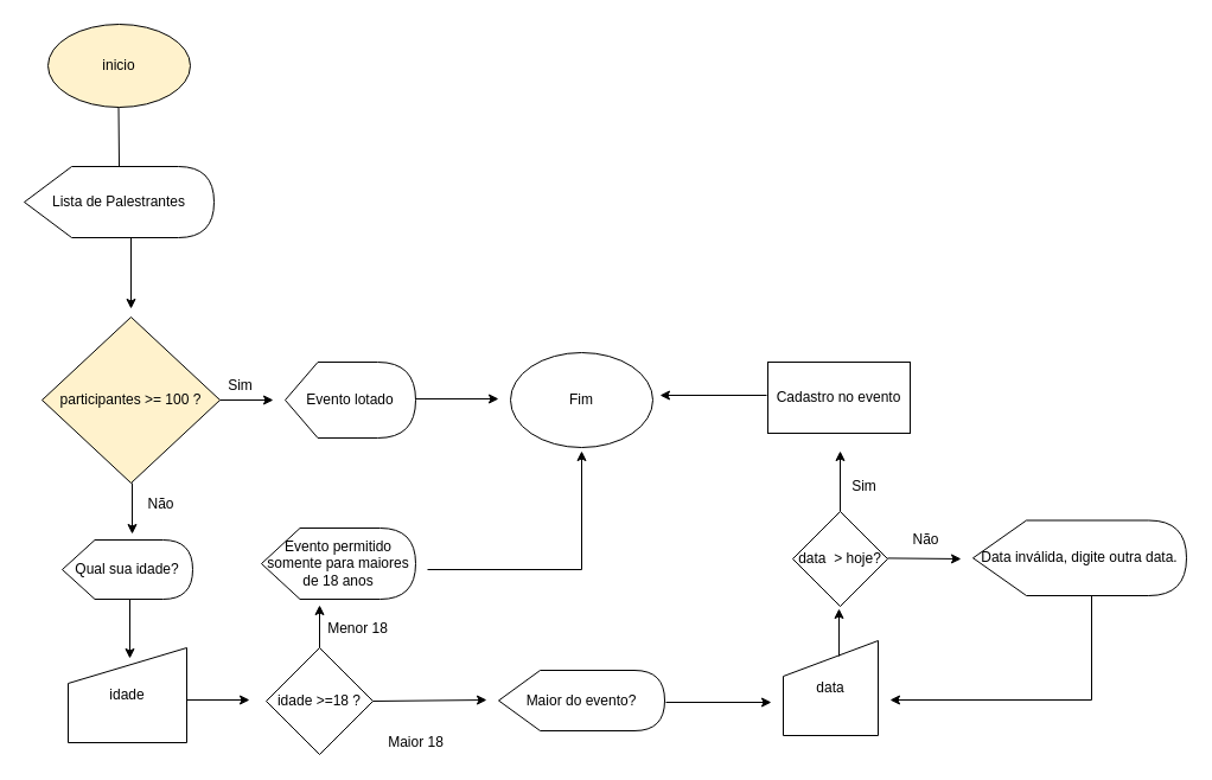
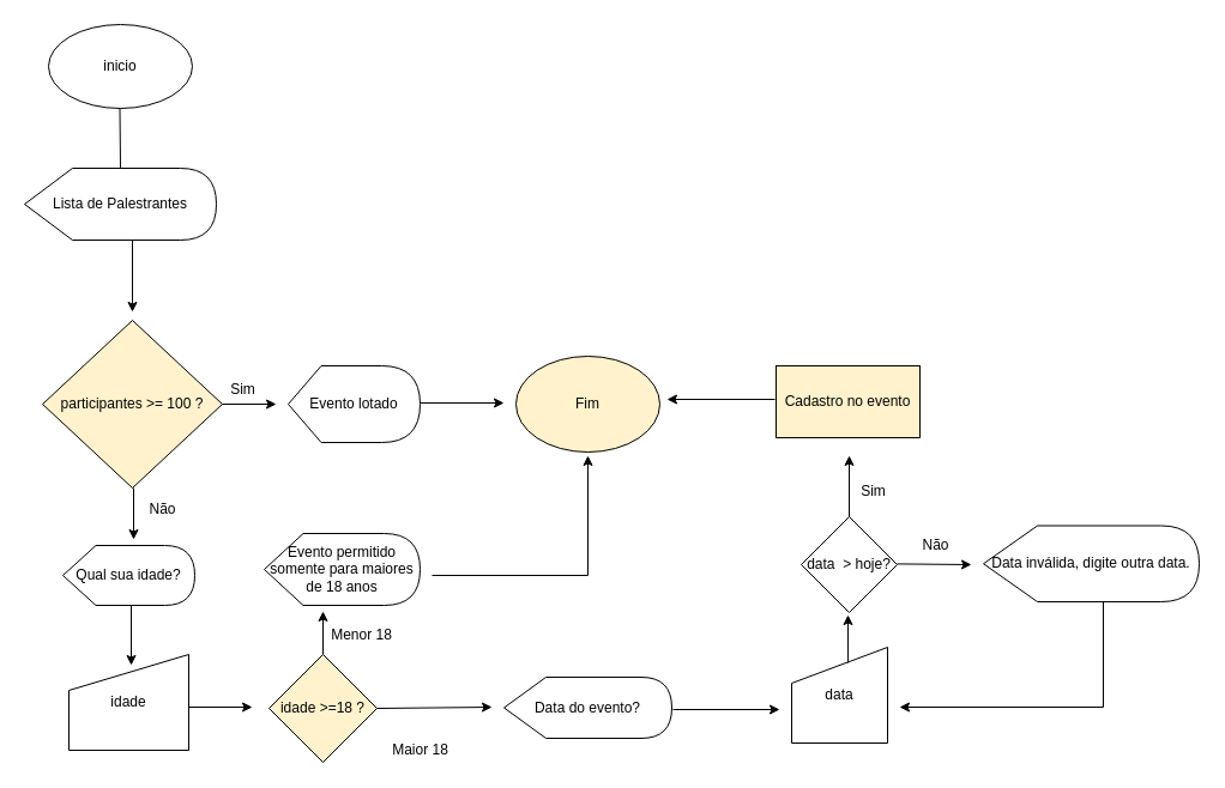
  <mxCell id="0" />
  <mxCell id="1" parent="0" />
- <mxCell id="2" value="inicio" style="ellipse;whiteSpace=wrap;html=1;fillColor=#fff2cc;" vertex="1" parent="1"><mxGeometry x="40" y="20" width="120" height="70" as="geometry" /></mxCell>
+ <mxCell id="2" value="inicio" style="ellipse;whiteSpace=wrap;html=1;" vertex="1" parent="1"><mxGeometry x="40" y="20" width="120" height="70" as="geometry" /></mxCell>
  <mxCell id="3" value="Lista de Palestrantes" style="shape=display;whiteSpace=wrap;html=1;" vertex="1" parent="1"><mxGeometry x="20" y="140" width="160" height="60" as="geometry" /></mxCell>
  <mxCell id="4" value="" style="endArrow=none;html=1;rounded=0;" edge="1" parent="1"><mxGeometry width="50" height="50" relative="1" as="geometry"><mxPoint x="99.5" y="90" as="sourcePoint" /><mxPoint x="100" y="140" as="targetPoint" /></mxGeometry></mxCell>
  <mxCell id="5" value="" style="endArrow=classic;html=1;rounded=0;" edge="1" parent="1"><mxGeometry width="50" height="50" relative="1" as="geometry"><mxPoint x="110" y="200" as="sourcePoint" /><mxPoint x="110" y="260" as="targetPoint" /></mxGeometry></mxCell>
  <mxCell id="6" value="idade" style="shape=manualInput;whiteSpace=wrap;html=1;" vertex="1" parent="1"><mxGeometry x="57" y="546" width="100" height="80" as="geometry" /></mxCell>
  <mxCell id="7" value="participantes &amp;gt;= 100 ?" style="rhombus;whiteSpace=wrap;html=1;fillColor=#fff2cc;" vertex="1" parent="1"><mxGeometry x="35" y="267" width="150" height="140" as="geometry" /></mxCell>
  <mxCell id="8" value="" style="endArrow=classic;html=1;rounded=0;" edge="1" parent="1"><mxGeometry width="50" height="50" relative="1" as="geometry"><mxPoint x="185" y="337" as="sourcePoint" /><mxPoint x="230" y="337" as="targetPoint" /></mxGeometry></mxCell>
  <mxCell id="9" value="" style="endArrow=classic;html=1;rounded=0;" edge="1" parent="1"><mxGeometry width="50" height="50" relative="1" as="geometry"><mxPoint x="111" y="407" as="sourcePoint" /><mxPoint x="111" y="450" as="targetPoint" /></mxGeometry></mxCell>
  <mxCell id="10" value="Não" style="text;html=1;align=center;verticalAlign=middle;resizable=0;points=[];autosize=1;strokeColor=none;fillColor=none;" vertex="1" parent="1"><mxGeometry x="115" y="415" width="40" height="20" as="geometry" /></mxCell>
  <mxCell id="11" value="Sim" style="text;html=1;align=center;verticalAlign=middle;resizable=0;points=[];autosize=1;strokeColor=none;fillColor=none;" vertex="1" parent="1"><mxGeometry x="182" y="315" width="40" height="20" as="geometry" /></mxCell>
- <mxCell id="12" value="Fim" style="ellipse;whiteSpace=wrap;html=1;" vertex="1" parent="1"><mxGeometry x="430" y="297" width="120" height="80" as="geometry" /></mxCell>
+ <mxCell id="12" value="Fim" style="ellipse;whiteSpace=wrap;html=1;fillColor=#fff2cc;" vertex="1" parent="1"><mxGeometry x="430" y="297" width="120" height="80" as="geometry" /></mxCell>
  <mxCell id="13" value="Evento lotado" style="shape=display;whiteSpace=wrap;html=1;" vertex="1" parent="1"><mxGeometry x="240" y="305" width="110" height="64" as="geometry" /></mxCell>
  <mxCell id="14" value="" style="endArrow=classic;html=1;rounded=0;" edge="1" parent="1"><mxGeometry width="50" height="50" relative="1" as="geometry"><mxPoint x="350" y="336" as="sourcePoint" /><mxPoint x="420" y="336" as="targetPoint" /></mxGeometry></mxCell>
  <mxCell id="15" value="" style="endArrow=classic;html=1;rounded=0;" edge="1" parent="1"><mxGeometry width="50" height="50" relative="1" as="geometry"><mxPoint x="269" y="546" as="sourcePoint" /><mxPoint x="269" y="510" as="targetPoint" /></mxGeometry></mxCell>
- <mxCell id="16" value="idade &amp;gt;=18 ?" style="rhombus;whiteSpace=wrap;html=1;" vertex="1" parent="1"><mxGeometry x="224" y="546" width="90" height="90" as="geometry" /></mxCell>
+ <mxCell id="16" value="idade &amp;gt;=18 ?" style="rhombus;whiteSpace=wrap;html=1;fillColor=#fff2cc;" vertex="1" parent="1"><mxGeometry x="224" y="546" width="90" height="90" as="geometry" /></mxCell>
  <mxCell id="17" value="Qual sua idade?" style="shape=display;whiteSpace=wrap;html=1;" vertex="1" parent="1"><mxGeometry x="52" y="455" width="110" height="50" as="geometry" /></mxCell>
  <mxCell id="18" value="Menor 18" style="text;html=1;align=center;verticalAlign=middle;resizable=0;points=[];autosize=1;strokeColor=none;fillColor=none;" vertex="1" parent="1"><mxGeometry x="266" y="520" width="70" height="20" as="geometry" /></mxCell>
  <mxCell id="19" value="Maior 18" style="text;html=1;align=center;verticalAlign=middle;resizable=0;points=[];autosize=1;strokeColor=none;fillColor=none;" vertex="1" parent="1"><mxGeometry x="320" y="616" width="60" height="20" as="geometry" /></mxCell>
  <mxCell id="20" value="" style="endArrow=classic;html=1;rounded=0;" edge="1" parent="1"><mxGeometry width="50" height="50" relative="1" as="geometry"><mxPoint x="109" y="505" as="sourcePoint" /><mxPoint x="109" y="555" as="targetPoint" /></mxGeometry></mxCell>
  <mxCell id="21" value="Evento permitido somente para maiores de 18 anos" style="shape=display;whiteSpace=wrap;html=1;" vertex="1" parent="1"><mxGeometry x="220" y="445" width="130" height="60" as="geometry" /></mxCell>
  <mxCell id="22" value="" style="endArrow=classic;html=1;rounded=0;" edge="1" parent="1"><mxGeometry width="50" height="50" relative="1" as="geometry"><mxPoint x="360" y="480" as="sourcePoint" /><mxPoint x="490" y="380" as="targetPoint" /><Array as="points"><mxPoint x="490" y="480" /></Array></mxGeometry></mxCell>
  <mxCell id="23" value="" style="endArrow=classic;html=1;rounded=0;" edge="1" parent="1"><mxGeometry width="50" height="50" relative="1" as="geometry"><mxPoint x="157" y="590" as="sourcePoint" /><mxPoint x="210" y="590" as="targetPoint" /></mxGeometry></mxCell>
  <mxCell id="24" value="" style="endArrow=classic;html=1;rounded=0;" edge="1" parent="1"><mxGeometry width="50" height="50" relative="1" as="geometry"><mxPoint x="314" y="591" as="sourcePoint" /><mxPoint x="410" y="590" as="targetPoint" /></mxGeometry></mxCell>
- <mxCell id="25" value="Maior do evento?" style="shape=display;whiteSpace=wrap;html=1;" vertex="1" parent="1"><mxGeometry x="420" y="565" width="140" height="51" as="geometry" /></mxCell>
+ <mxCell id="25" value="Data do evento?" style="shape=display;whiteSpace=wrap;html=1;" vertex="1" parent="1"><mxGeometry x="420" y="565" width="140" height="51" as="geometry" /></mxCell>
  <mxCell id="26" value="data" style="shape=manualInput;whiteSpace=wrap;html=1;" vertex="1" parent="1"><mxGeometry x="660" y="540" width="80" height="80" as="geometry" /></mxCell>
  <mxCell id="27" value="" style="endArrow=classic;html=1;rounded=0;" edge="1" parent="1"><mxGeometry width="50" height="50" relative="1" as="geometry"><mxPoint x="561" y="592" as="sourcePoint" /><mxPoint x="650" y="592" as="targetPoint" /></mxGeometry></mxCell>
  <mxCell id="28" value="data&amp;nbsp; &amp;gt; hoje?" style="rhombus;whiteSpace=wrap;html=1;" vertex="1" parent="1"><mxGeometry x="668" y="431" width="80" height="80" as="geometry" /></mxCell>
  <mxCell id="29" value="" style="endArrow=classic;html=1;rounded=0;exitX=0.588;exitY=0.25;exitDx=0;exitDy=0;exitPerimeter=0;" edge="1" parent="1"><mxGeometry width="50" height="50" relative="1" as="geometry"><mxPoint x="707.04" y="553" as="sourcePoint" /><mxPoint x="707" y="513" as="targetPoint" /></mxGeometry></mxCell>
  <mxCell id="30" value="" style="endArrow=classic;html=1;rounded=0;" edge="1" parent="1"><mxGeometry width="50" height="50" relative="1" as="geometry"><mxPoint x="748" y="470.41" as="sourcePoint" /><mxPoint x="810" y="471" as="targetPoint" /></mxGeometry></mxCell>
  <mxCell id="31" value="Data inválida, digite outra data." style="shape=display;whiteSpace=wrap;html=1;" vertex="1" parent="1"><mxGeometry x="820" y="438.5" width="180" height="63.5" as="geometry" /></mxCell>
  <mxCell id="32" value="" style="endArrow=classic;html=1;rounded=0;" edge="1" parent="1"><mxGeometry width="50" height="50" relative="1" as="geometry"><mxPoint x="708" y="431" as="sourcePoint" /><mxPoint x="708" y="380" as="targetPoint" /></mxGeometry></mxCell>
- <mxCell id="33" value="Cadastro no evento" style="rounded=0;whiteSpace=wrap;html=1;" vertex="1" parent="1"><mxGeometry x="647" y="305" width="120" height="60" as="geometry" /></mxCell>
+ <mxCell id="33" value="Cadastro no evento" style="rounded=0;whiteSpace=wrap;html=1;fillColor=#fff2cc;" vertex="1" parent="1"><mxGeometry x="647" y="305" width="120" height="60" as="geometry" /></mxCell>
  <mxCell id="34" value="" style="endArrow=classic;html=1;rounded=0;" edge="1" parent="1"><mxGeometry width="50" height="50" relative="1" as="geometry"><mxPoint x="646" y="333" as="sourcePoint" /><mxPoint x="556" y="333" as="targetPoint" /></mxGeometry></mxCell>
  <mxCell id="35" value="Não" style="text;html=1;align=center;verticalAlign=middle;resizable=0;points=[];autosize=1;strokeColor=none;fillColor=none;" vertex="1" parent="1"><mxGeometry x="760" y="445" width="40" height="20" as="geometry" /></mxCell>
  <mxCell id="36" value="Sim" style="text;html=1;align=center;verticalAlign=middle;resizable=0;points=[];autosize=1;strokeColor=none;fillColor=none;" vertex="1" parent="1"><mxGeometry x="708" y="400" width="40" height="20" as="geometry" /></mxCell>
  <mxCell id="37" value="" style="endArrow=classic;html=1;rounded=0;" edge="1" parent="1"><mxGeometry width="50" height="50" relative="1" as="geometry"><mxPoint x="920" y="502" as="sourcePoint" /><mxPoint x="750" y="590" as="targetPoint" /><Array as="points"><mxPoint x="920" y="590" /></Array></mxGeometry></mxCell>
